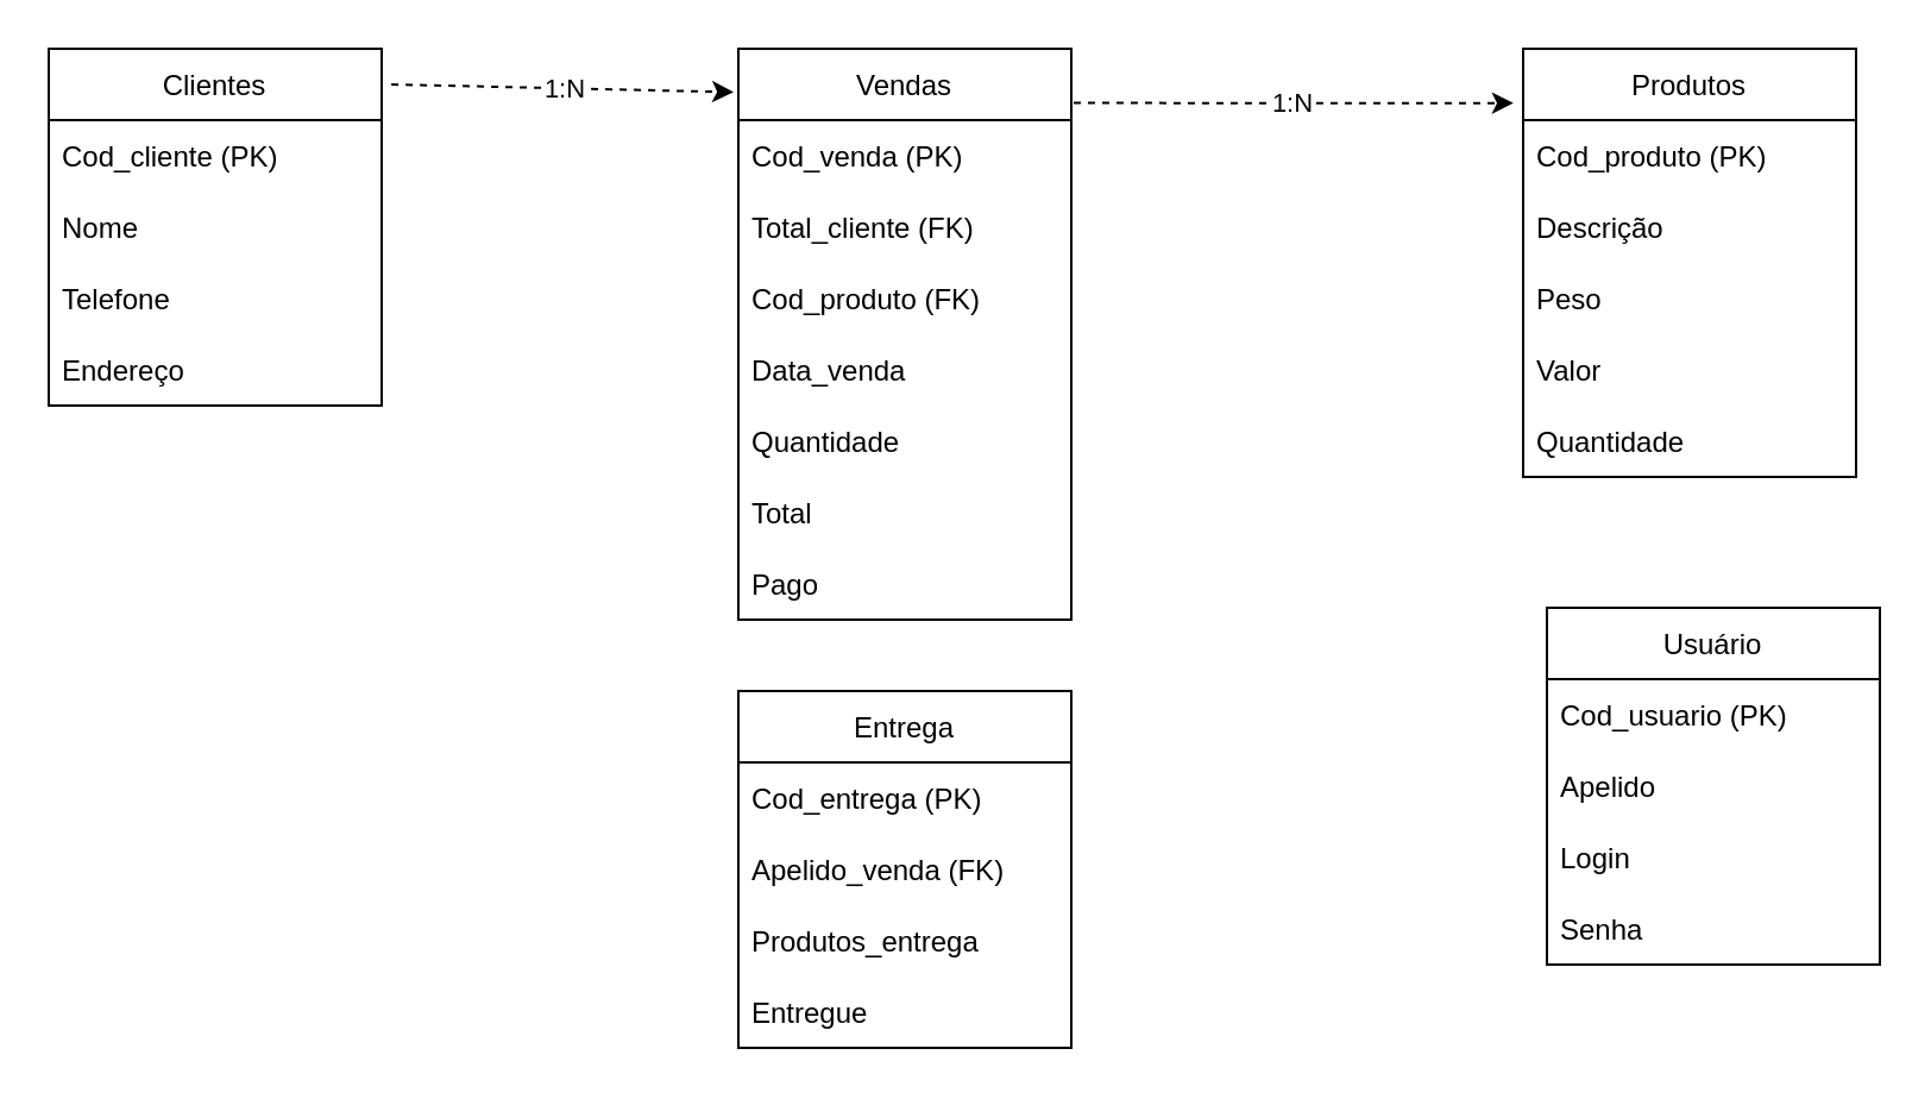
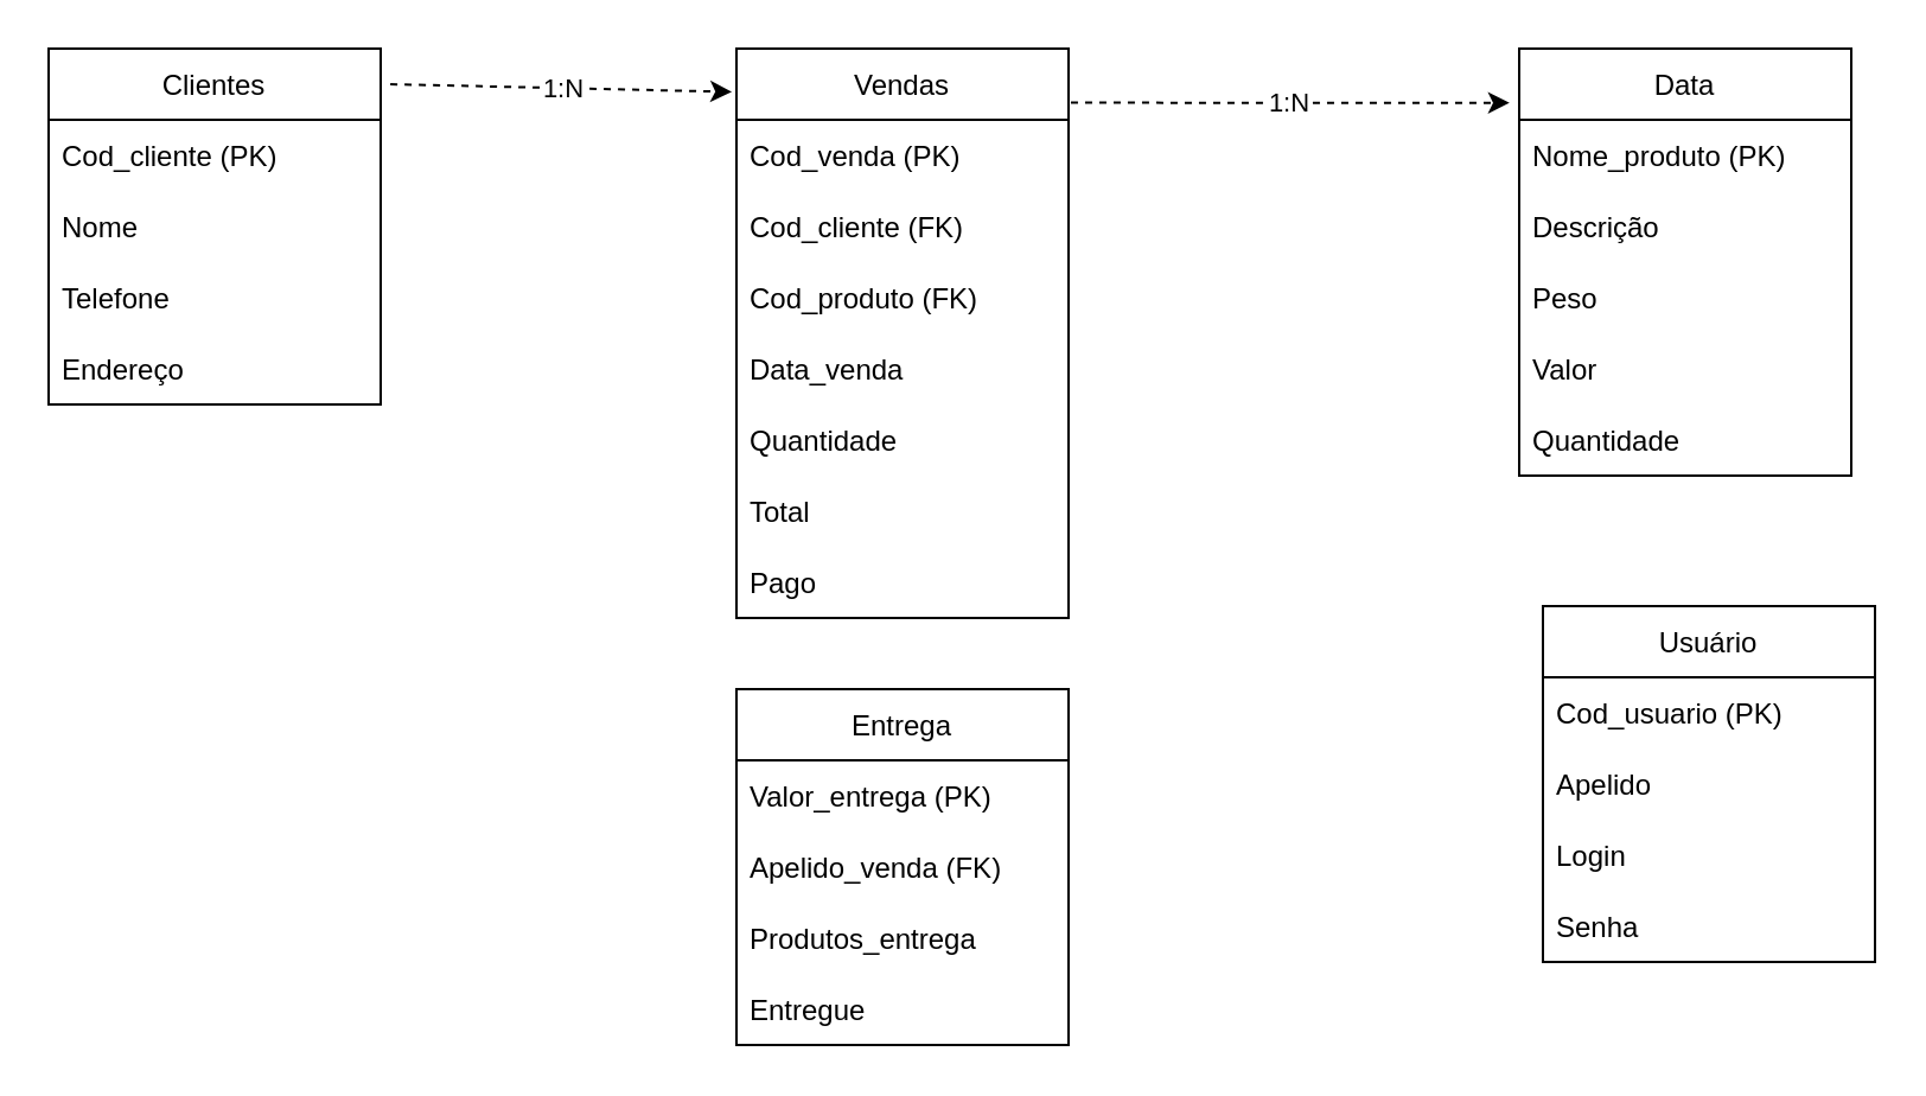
  <mxCell id="0" />
  <mxCell id="1" parent="0" />
  <mxCell id="2" value="Clientes" style="swimlane;fontStyle=0;childLayout=stackLayout;horizontal=1;startSize=30;horizontalStack=0;resizeParent=1;resizeParentMax=0;resizeLast=0;collapsible=1;marginBottom=0;" parent="1" vertex="1"><mxGeometry x="20" y="20" width="140" height="150" as="geometry" /></mxCell>
  <mxCell id="3" value="Cod_cliente (PK)" style="text;strokeColor=none;fillColor=none;align=left;verticalAlign=middle;spacingLeft=4;spacingRight=4;overflow=hidden;points=[[0,0.5],[1,0.5]];portConstraint=eastwest;rotatable=0;startSize=38;" parent="2" vertex="1"><mxGeometry y="30" width="140" height="30" as="geometry" /></mxCell>
  <mxCell id="4" value="Nome" style="text;strokeColor=none;fillColor=none;align=left;verticalAlign=middle;spacingLeft=4;spacingRight=4;overflow=hidden;points=[[0,0.5],[1,0.5]];portConstraint=eastwest;rotatable=0;startSize=38;" parent="2" vertex="1"><mxGeometry y="60" width="140" height="30" as="geometry" /></mxCell>
  <mxCell id="5" value="Telefone" style="text;strokeColor=none;fillColor=none;align=left;verticalAlign=middle;spacingLeft=4;spacingRight=4;overflow=hidden;points=[[0,0.5],[1,0.5]];portConstraint=eastwest;rotatable=0;startSize=38;" parent="2" vertex="1"><mxGeometry y="90" width="140" height="30" as="geometry" /></mxCell>
  <mxCell id="6" value="Endereço" style="text;strokeColor=none;fillColor=none;align=left;verticalAlign=middle;spacingLeft=4;spacingRight=4;overflow=hidden;points=[[0,0.5],[1,0.5]];portConstraint=eastwest;rotatable=0;startSize=38;" parent="2" vertex="1"><mxGeometry y="120" width="140" height="30" as="geometry" /></mxCell>
- <mxCell id="7" value="Produtos" style="swimlane;fontStyle=0;childLayout=stackLayout;horizontal=1;startSize=30;horizontalStack=0;resizeParent=1;resizeParentMax=0;resizeLast=0;collapsible=1;marginBottom=0;" parent="1" vertex="1"><mxGeometry x="640" y="20" width="140" height="180" as="geometry" /></mxCell>
- <mxCell id="8" value="Cod_produto (PK)" style="text;strokeColor=none;fillColor=none;align=left;verticalAlign=middle;spacingLeft=4;spacingRight=4;overflow=hidden;points=[[0,0.5],[1,0.5]];portConstraint=eastwest;rotatable=0;startSize=38;" parent="7" vertex="1"><mxGeometry y="30" width="140" height="30" as="geometry" /></mxCell>
+ <mxCell id="7" value="Data" style="swimlane;fontStyle=0;childLayout=stackLayout;horizontal=1;startSize=30;horizontalStack=0;resizeParent=1;resizeParentMax=0;resizeLast=0;collapsible=1;marginBottom=0;" parent="1" vertex="1"><mxGeometry x="640" y="20" width="140" height="180" as="geometry" /></mxCell>
+ <mxCell id="8" value="Nome_produto (PK)" style="text;strokeColor=none;fillColor=none;align=left;verticalAlign=middle;spacingLeft=4;spacingRight=4;overflow=hidden;points=[[0,0.5],[1,0.5]];portConstraint=eastwest;rotatable=0;startSize=38;" parent="7" vertex="1"><mxGeometry y="30" width="140" height="30" as="geometry" /></mxCell>
  <mxCell id="9" value="Descrição" style="text;strokeColor=none;fillColor=none;align=left;verticalAlign=middle;spacingLeft=4;spacingRight=4;overflow=hidden;points=[[0,0.5],[1,0.5]];portConstraint=eastwest;rotatable=0;startSize=38;" parent="7" vertex="1"><mxGeometry y="60" width="140" height="30" as="geometry" /></mxCell>
  <mxCell id="10" value="Peso" style="text;strokeColor=none;fillColor=none;align=left;verticalAlign=middle;spacingLeft=4;spacingRight=4;overflow=hidden;points=[[0,0.5],[1,0.5]];portConstraint=eastwest;rotatable=0;startSize=38;" parent="7" vertex="1"><mxGeometry y="90" width="140" height="30" as="geometry" /></mxCell>
  <mxCell id="11" value="Valor" style="text;strokeColor=none;fillColor=none;align=left;verticalAlign=middle;spacingLeft=4;spacingRight=4;overflow=hidden;points=[[0,0.5],[1,0.5]];portConstraint=eastwest;rotatable=0;startSize=38;" parent="7" vertex="1"><mxGeometry y="120" width="140" height="30" as="geometry" /></mxCell>
  <mxCell id="12" value="Quantidade" style="text;strokeColor=none;fillColor=none;align=left;verticalAlign=middle;spacingLeft=4;spacingRight=4;overflow=hidden;points=[[0,0.5],[1,0.5]];portConstraint=eastwest;rotatable=0;" vertex="1" parent="7"><mxGeometry y="150" width="140" height="30" as="geometry" /></mxCell>
  <mxCell id="13" value="Vendas" style="swimlane;fontStyle=0;childLayout=stackLayout;horizontal=1;startSize=30;horizontalStack=0;resizeParent=1;resizeParentMax=0;resizeLast=0;collapsible=1;marginBottom=0;" parent="1" vertex="1"><mxGeometry x="310" y="20" width="140" height="240" as="geometry" /></mxCell>
  <mxCell id="14" value="Cod_venda (PK)" style="text;strokeColor=none;fillColor=none;align=left;verticalAlign=middle;spacingLeft=4;spacingRight=4;overflow=hidden;points=[[0,0.5],[1,0.5]];portConstraint=eastwest;rotatable=0;startSize=38;" parent="13" vertex="1"><mxGeometry y="30" width="140" height="30" as="geometry" /></mxCell>
- <mxCell id="15" value="Total_cliente (FK)" style="text;strokeColor=none;fillColor=none;align=left;verticalAlign=middle;spacingLeft=4;spacingRight=4;overflow=hidden;points=[[0,0.5],[1,0.5]];portConstraint=eastwest;rotatable=0;startSize=38;" parent="13" vertex="1"><mxGeometry y="60" width="140" height="30" as="geometry" /></mxCell>
+ <mxCell id="15" value="Cod_cliente (FK)" style="text;strokeColor=none;fillColor=none;align=left;verticalAlign=middle;spacingLeft=4;spacingRight=4;overflow=hidden;points=[[0,0.5],[1,0.5]];portConstraint=eastwest;rotatable=0;startSize=38;" parent="13" vertex="1"><mxGeometry y="60" width="140" height="30" as="geometry" /></mxCell>
  <mxCell id="16" value="Cod_produto (FK)" style="text;strokeColor=none;fillColor=none;align=left;verticalAlign=middle;spacingLeft=4;spacingRight=4;overflow=hidden;points=[[0,0.5],[1,0.5]];portConstraint=eastwest;rotatable=0;startSize=38;" parent="13" vertex="1"><mxGeometry y="90" width="140" height="30" as="geometry" /></mxCell>
  <mxCell id="17" value="Data_venda" style="text;strokeColor=none;fillColor=none;align=left;verticalAlign=middle;spacingLeft=4;spacingRight=4;overflow=hidden;points=[[0,0.5],[1,0.5]];portConstraint=eastwest;rotatable=0;startSize=38;" parent="13" vertex="1"><mxGeometry y="120" width="140" height="30" as="geometry" /></mxCell>
  <mxCell id="18" value="Quantidade" style="text;strokeColor=none;fillColor=none;align=left;verticalAlign=middle;spacingLeft=4;spacingRight=4;overflow=hidden;points=[[0,0.5],[1,0.5]];portConstraint=eastwest;rotatable=0;startSize=38;" parent="13" vertex="1"><mxGeometry y="150" width="140" height="30" as="geometry" /></mxCell>
  <mxCell id="19" value="Total" style="text;strokeColor=none;fillColor=none;align=left;verticalAlign=middle;spacingLeft=4;spacingRight=4;overflow=hidden;points=[[0,0.5],[1,0.5]];portConstraint=eastwest;rotatable=0;startSize=38;" parent="13" vertex="1"><mxGeometry y="180" width="140" height="30" as="geometry" /></mxCell>
  <mxCell id="20" value="Pago" style="text;strokeColor=none;fillColor=none;align=left;verticalAlign=middle;spacingLeft=4;spacingRight=4;overflow=hidden;points=[[0,0.5],[1,0.5]];portConstraint=eastwest;rotatable=0;startSize=38;" parent="13" vertex="1"><mxGeometry y="210" width="140" height="30" as="geometry" /></mxCell>
  <mxCell id="21" value="Entrega" style="swimlane;fontStyle=0;childLayout=stackLayout;horizontal=1;startSize=30;horizontalStack=0;resizeParent=1;resizeParentMax=0;resizeLast=0;collapsible=1;marginBottom=0;" parent="1" vertex="1"><mxGeometry x="310" y="290" width="140" height="150" as="geometry" /></mxCell>
- <mxCell id="22" value="Cod_entrega (PK)" style="text;strokeColor=none;fillColor=none;align=left;verticalAlign=middle;spacingLeft=4;spacingRight=4;overflow=hidden;points=[[0,0.5],[1,0.5]];portConstraint=eastwest;rotatable=0;startSize=38;" parent="21" vertex="1"><mxGeometry y="30" width="140" height="30" as="geometry" /></mxCell>
+ <mxCell id="22" value="Valor_entrega (PK)" style="text;strokeColor=none;fillColor=none;align=left;verticalAlign=middle;spacingLeft=4;spacingRight=4;overflow=hidden;points=[[0,0.5],[1,0.5]];portConstraint=eastwest;rotatable=0;startSize=38;" parent="21" vertex="1"><mxGeometry y="30" width="140" height="30" as="geometry" /></mxCell>
  <mxCell id="23" value="Apelido_venda (FK)" style="text;strokeColor=none;fillColor=none;align=left;verticalAlign=middle;spacingLeft=4;spacingRight=4;overflow=hidden;points=[[0,0.5],[1,0.5]];portConstraint=eastwest;rotatable=0;startSize=38;" parent="21" vertex="1"><mxGeometry y="60" width="140" height="30" as="geometry" /></mxCell>
  <mxCell id="24" value="Produtos_entrega" style="text;strokeColor=none;fillColor=none;align=left;verticalAlign=middle;spacingLeft=4;spacingRight=4;overflow=hidden;points=[[0,0.5],[1,0.5]];portConstraint=eastwest;rotatable=0;startSize=38;" parent="21" vertex="1"><mxGeometry y="90" width="140" height="30" as="geometry" /></mxCell>
  <mxCell id="25" value="Entregue" style="text;strokeColor=none;fillColor=none;align=left;verticalAlign=middle;spacingLeft=4;spacingRight=4;overflow=hidden;points=[[0,0.5],[1,0.5]];portConstraint=eastwest;rotatable=0;startSize=38;" parent="21" vertex="1"><mxGeometry y="120" width="140" height="30" as="geometry" /></mxCell>
  <mxCell id="26" value="Usuário" style="swimlane;fontStyle=0;childLayout=stackLayout;horizontal=1;startSize=30;horizontalStack=0;resizeParent=1;resizeParentMax=0;resizeLast=0;collapsible=1;marginBottom=0;" parent="1" vertex="1"><mxGeometry x="650" y="255" width="140" height="150" as="geometry" /></mxCell>
  <mxCell id="27" value="Cod_usuario (PK)" style="text;strokeColor=none;fillColor=none;align=left;verticalAlign=middle;spacingLeft=4;spacingRight=4;overflow=hidden;points=[[0,0.5],[1,0.5]];portConstraint=eastwest;rotatable=0;startSize=38;" parent="26" vertex="1"><mxGeometry y="30" width="140" height="30" as="geometry" /></mxCell>
  <mxCell id="28" value="Apelido" style="text;strokeColor=none;fillColor=none;align=left;verticalAlign=middle;spacingLeft=4;spacingRight=4;overflow=hidden;points=[[0,0.5],[1,0.5]];portConstraint=eastwest;rotatable=0;startSize=38;" parent="26" vertex="1"><mxGeometry y="60" width="140" height="30" as="geometry" /></mxCell>
  <mxCell id="29" value="Login" style="text;strokeColor=none;fillColor=none;align=left;verticalAlign=middle;spacingLeft=4;spacingRight=4;overflow=hidden;points=[[0,0.5],[1,0.5]];portConstraint=eastwest;rotatable=0;startSize=38;" parent="26" vertex="1"><mxGeometry y="90" width="140" height="30" as="geometry" /></mxCell>
  <mxCell id="30" value="Senha" style="text;strokeColor=none;fillColor=none;align=left;verticalAlign=middle;spacingLeft=4;spacingRight=4;overflow=hidden;points=[[0,0.5],[1,0.5]];portConstraint=eastwest;rotatable=0;startSize=38;" parent="26" vertex="1"><mxGeometry y="120" width="140" height="30" as="geometry" /></mxCell>
  <mxCell id="31" value="" style="endArrow=classic;html=1;rounded=0;startSize=38;entryX=-0.014;entryY=0.076;entryDx=0;entryDy=0;exitX=1.029;exitY=0.1;exitDx=0;exitDy=0;exitPerimeter=0;entryPerimeter=0;dashed=1;" parent="1" source="2" target="13" edge="1"><mxGeometry relative="1" as="geometry"><mxPoint x="160" y="109" as="sourcePoint" /><mxPoint x="260" y="109" as="targetPoint" /></mxGeometry></mxCell>
  <mxCell id="32" value="1:N" style="edgeLabel;resizable=0;html=1;align=center;verticalAlign=middle;startSize=38;" parent="31" connectable="0" vertex="1"><mxGeometry relative="1" as="geometry" /></mxCell>
  <mxCell id="33" value="" style="endArrow=classic;html=1;rounded=0;startSize=38;entryX=-0.029;entryY=0.127;entryDx=0;entryDy=0;entryPerimeter=0;exitX=1.007;exitY=0.095;exitDx=0;exitDy=0;exitPerimeter=0;dashed=1;" parent="1" source="13" target="7" edge="1"><mxGeometry relative="1" as="geometry"><mxPoint x="450" y="40" as="sourcePoint" /><mxPoint x="550" y="40" as="targetPoint" /></mxGeometry></mxCell>
  <mxCell id="34" value="1:N" style="edgeLabel;resizable=0;html=1;align=center;verticalAlign=middle;startSize=38;" parent="33" connectable="0" vertex="1"><mxGeometry relative="1" as="geometry" /></mxCell>
